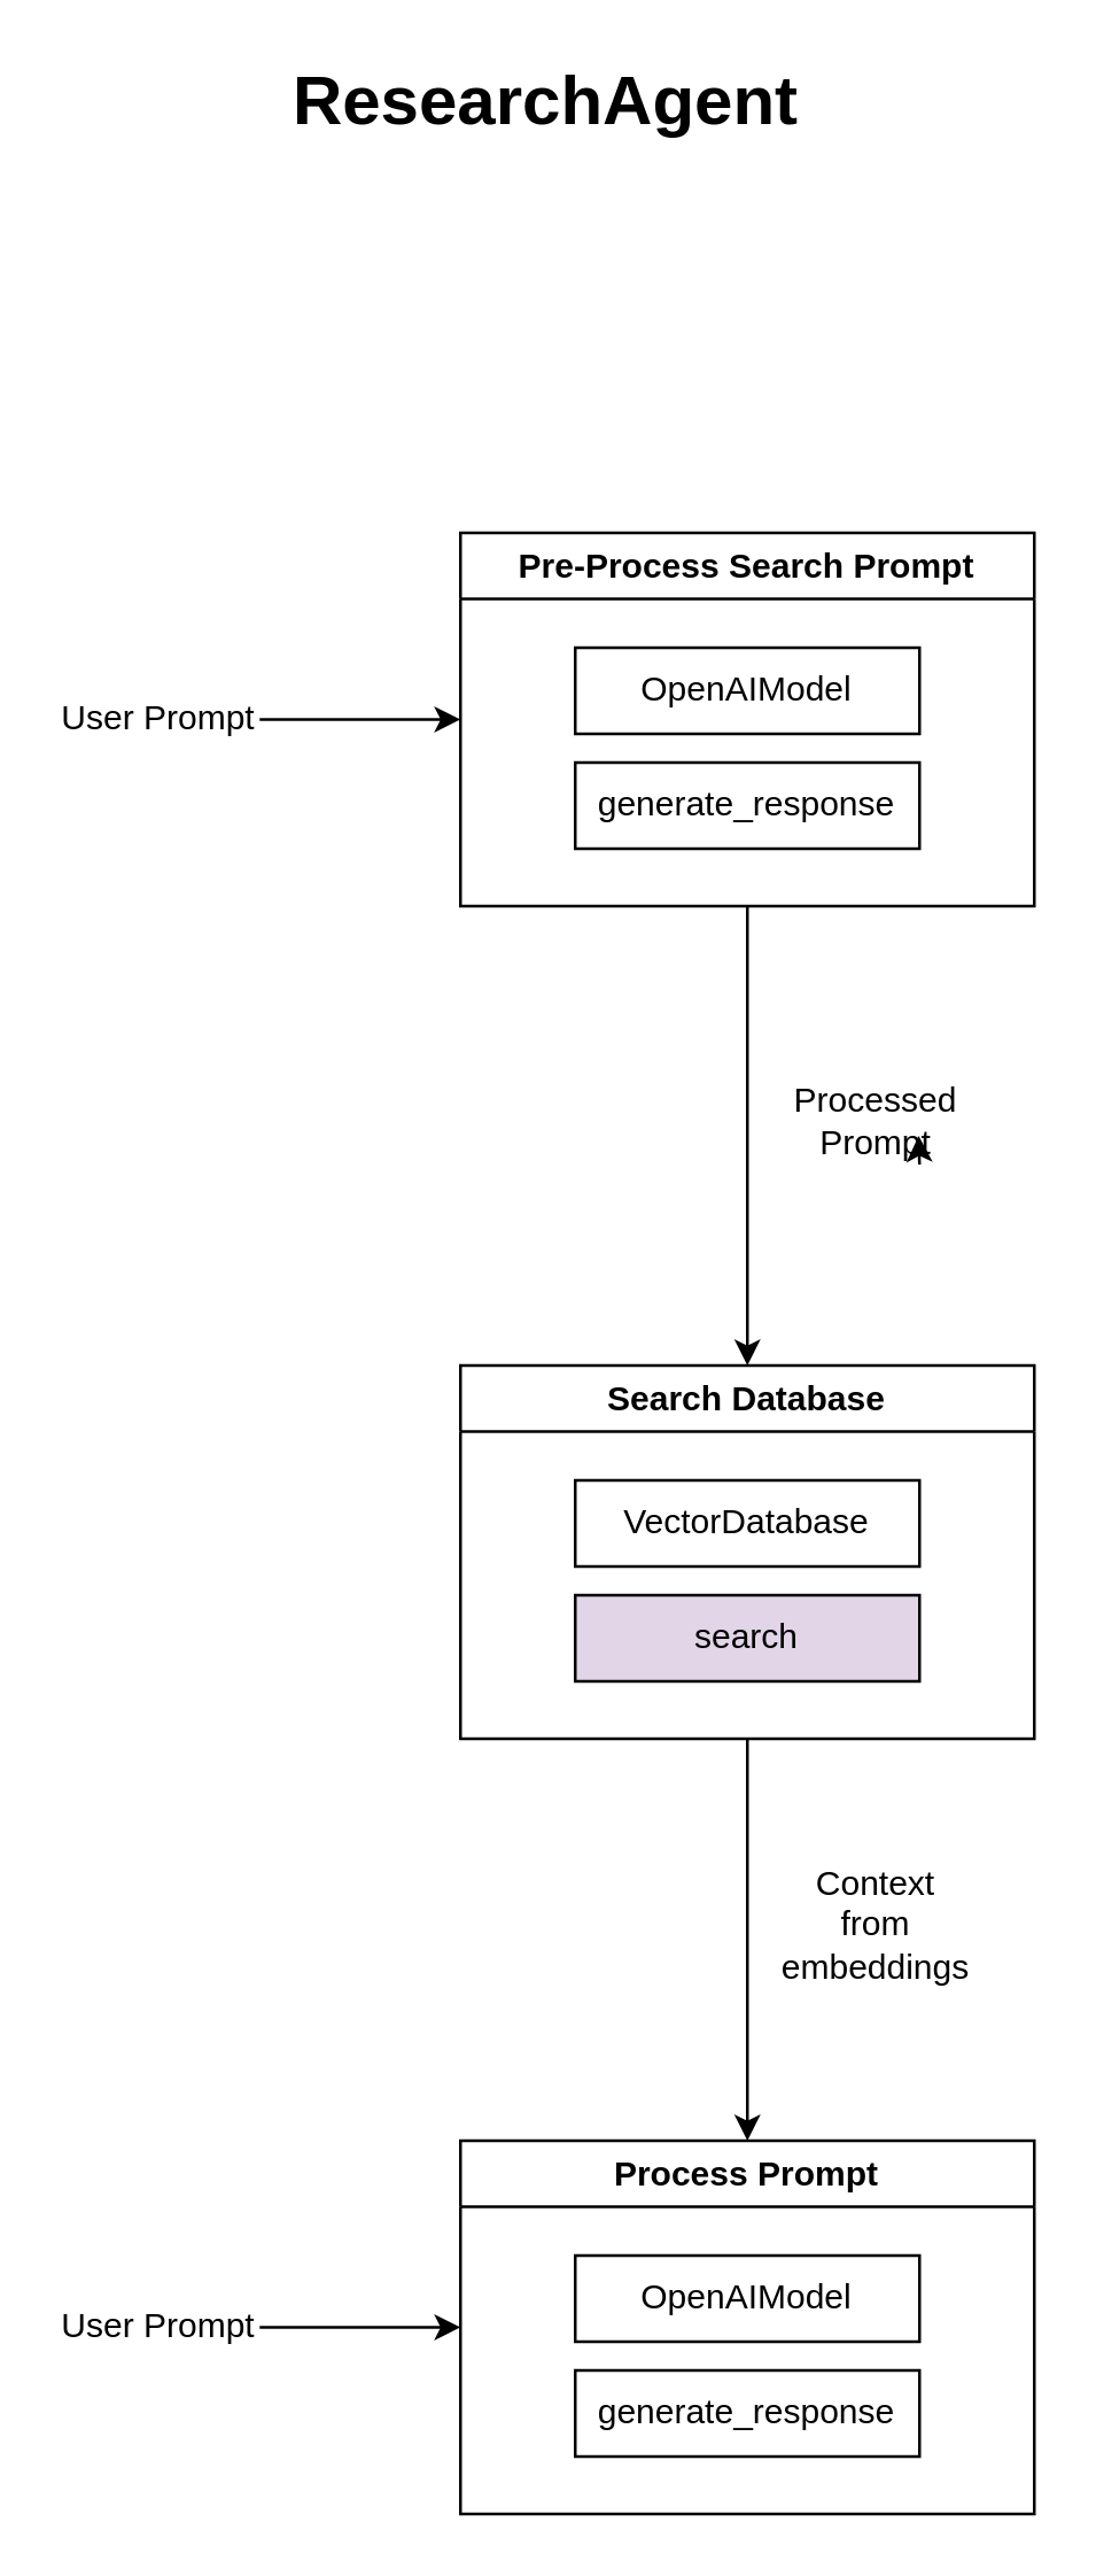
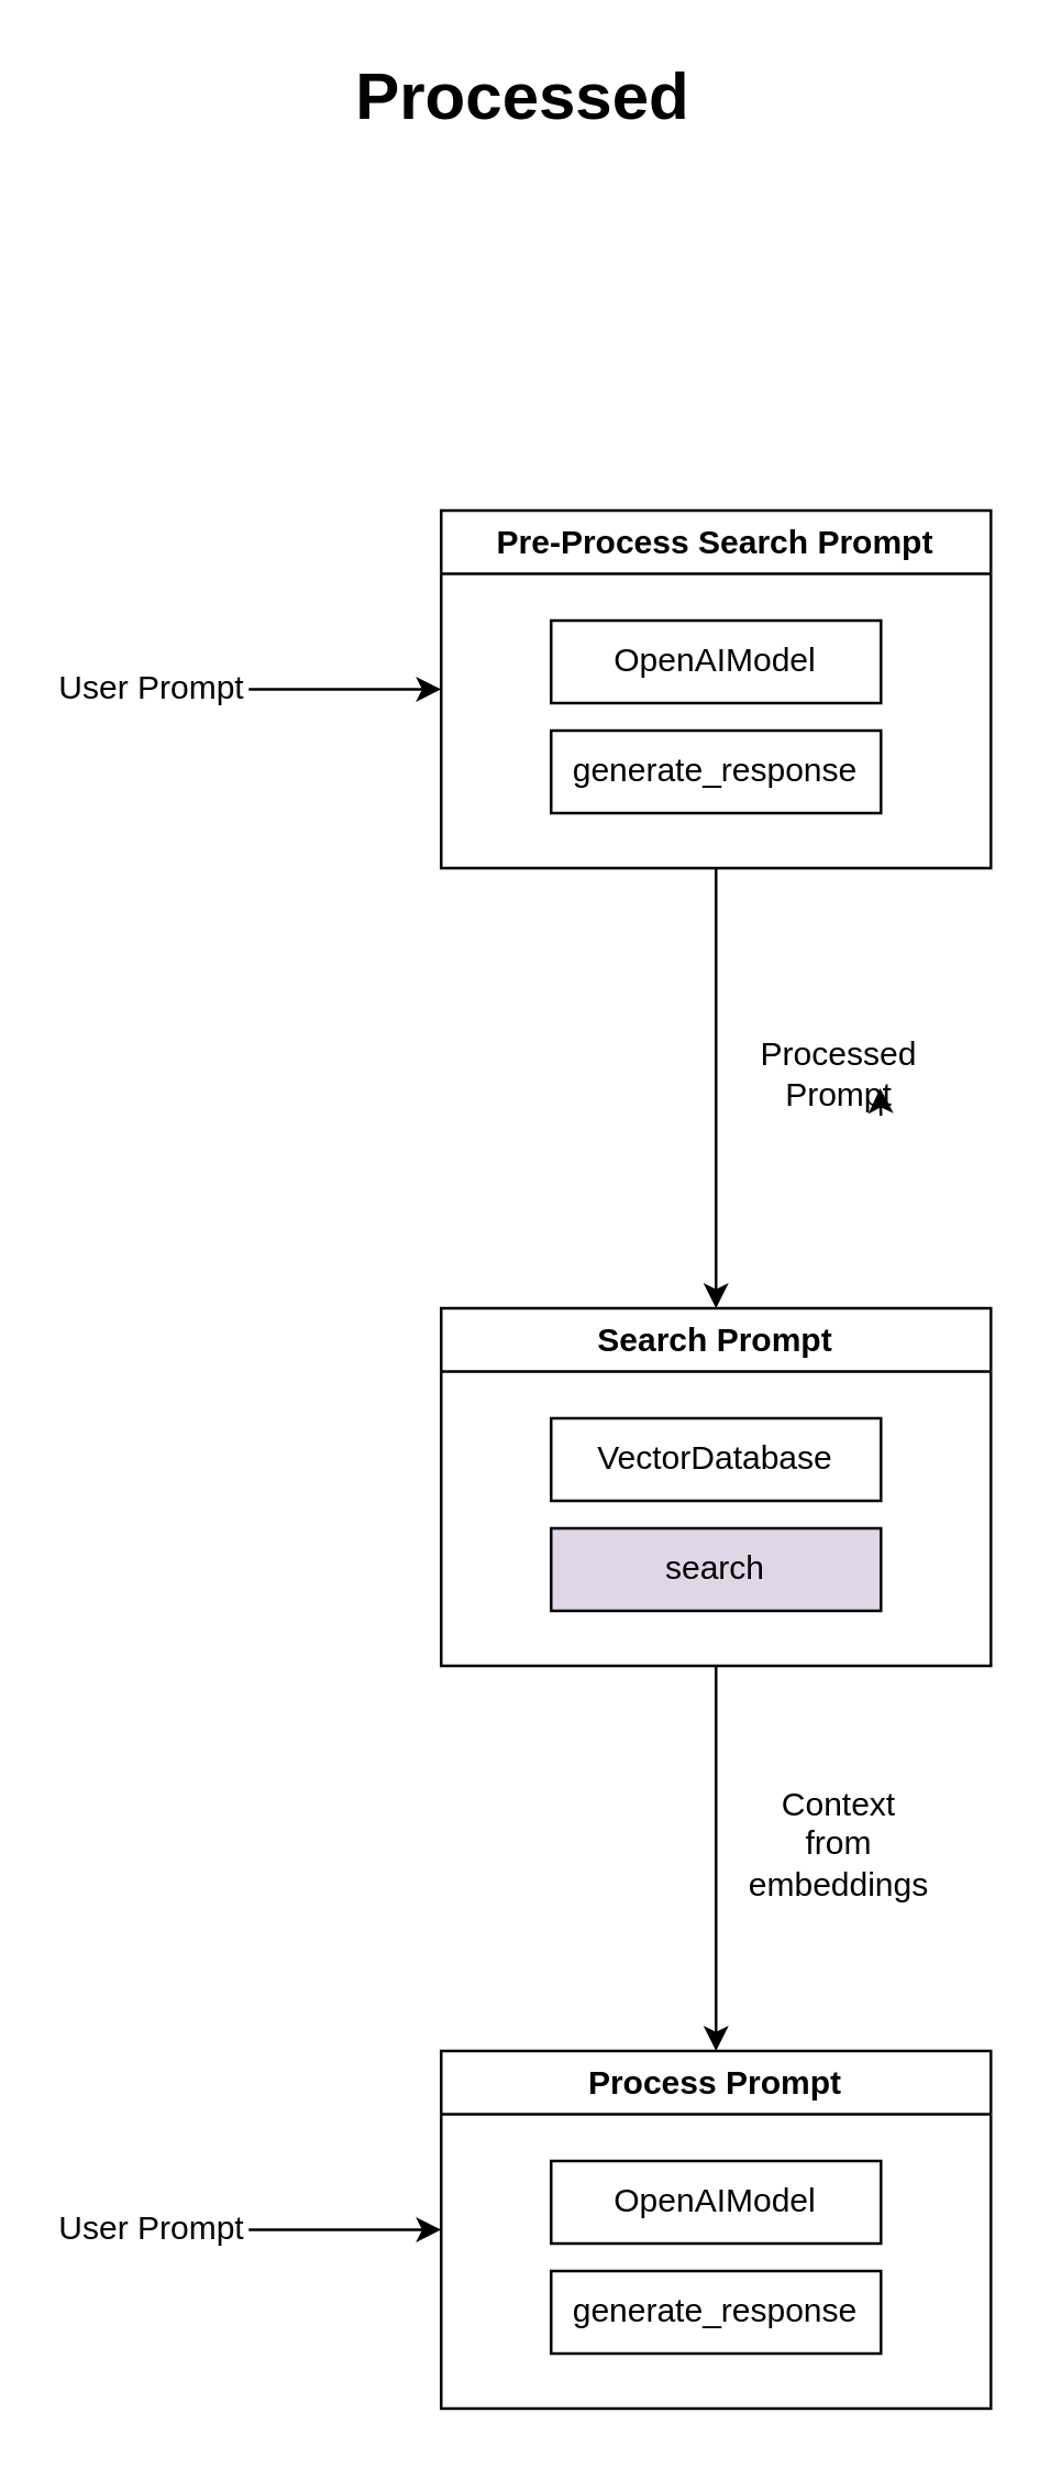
  <mxCell id="0" />
  <mxCell id="1" parent="0" />
  <mxCell id="2" style="edgeStyle=none;html=1;exitX=0.5;exitY=1;exitDx=0;exitDy=0;" parent="1" source="3" target="7" edge="1"><mxGeometry relative="1" as="geometry" /></mxCell>
  <mxCell id="3" value="Pre-Process Search Prompt" style="swimlane;whiteSpace=wrap;html=1;" parent="1" vertex="1"><mxGeometry x="160" y="185" width="200" height="130" as="geometry" /></mxCell>
  <mxCell id="4" value="OpenAIModel" style="rounded=0;whiteSpace=wrap;html=1;align=center;" parent="3" vertex="1"><mxGeometry x="40" y="40" width="120" height="30" as="geometry" /></mxCell>
  <mxCell id="5" value="generate_response" style="rounded=0;whiteSpace=wrap;html=1;align=center;" parent="3" vertex="1"><mxGeometry x="40" y="80" width="120" height="30" as="geometry" /></mxCell>
  <mxCell id="6" style="edgeStyle=none;html=1;" parent="1" source="7" target="10" edge="1"><mxGeometry relative="1" as="geometry" /></mxCell>
- <mxCell id="7" value="Search Database" style="swimlane;whiteSpace=wrap;html=1;" parent="1" vertex="1"><mxGeometry x="160" y="475" width="200" height="130" as="geometry" /></mxCell>
+ <mxCell id="7" value="Search Prompt" style="swimlane;whiteSpace=wrap;html=1;" parent="1" vertex="1"><mxGeometry x="160" y="475" width="200" height="130" as="geometry" /></mxCell>
  <mxCell id="8" value="VectorDatabase" style="rounded=0;whiteSpace=wrap;html=1;align=center;" parent="7" vertex="1"><mxGeometry x="40" y="40" width="120" height="30" as="geometry" /></mxCell>
  <mxCell id="9" value="search" style="rounded=0;whiteSpace=wrap;html=1;align=center;fillColor=#e1d5e7;" parent="7" vertex="1"><mxGeometry x="40" y="80" width="120" height="30" as="geometry" /></mxCell>
  <mxCell id="10" value="Process Prompt" style="swimlane;whiteSpace=wrap;html=1;" parent="1" vertex="1"><mxGeometry x="160" y="745" width="200" height="130" as="geometry" /></mxCell>
  <mxCell id="11" value="OpenAIModel" style="rounded=0;whiteSpace=wrap;html=1;align=center;" parent="10" vertex="1"><mxGeometry x="40" y="40" width="120" height="30" as="geometry" /></mxCell>
  <mxCell id="12" value="generate_response" style="rounded=0;whiteSpace=wrap;html=1;align=center;" parent="10" vertex="1"><mxGeometry x="40" y="80" width="120" height="30" as="geometry" /></mxCell>
  <mxCell id="13" value="Processed Prompt" style="text;html=1;align=center;verticalAlign=middle;whiteSpace=wrap;rounded=0;" parent="1" vertex="1"><mxGeometry x="275" y="375" width="60" height="30" as="geometry" /></mxCell>
  <mxCell id="14" style="edgeStyle=none;html=1;exitX=0.75;exitY=1;exitDx=0;exitDy=0;entryX=0.745;entryY=0.667;entryDx=0;entryDy=0;entryPerimeter=0;" parent="1" source="13" target="13" edge="1"><mxGeometry relative="1" as="geometry" /></mxCell>
  <mxCell id="15" value="Context from embeddings" style="text;html=1;align=center;verticalAlign=middle;whiteSpace=wrap;rounded=0;" parent="1" vertex="1"><mxGeometry x="275" y="655" width="60" height="30" as="geometry" /></mxCell>
  <mxCell id="16" style="edgeStyle=none;html=1;entryX=0;entryY=0.5;entryDx=0;entryDy=0;" parent="1" source="17" target="10" edge="1"><mxGeometry relative="1" as="geometry" /></mxCell>
  <mxCell id="17" value="User Prompt" style="text;html=1;align=center;verticalAlign=middle;whiteSpace=wrap;rounded=0;" parent="1" vertex="1"><mxGeometry x="20" y="795" width="70" height="30" as="geometry" /></mxCell>
  <mxCell id="18" style="edgeStyle=none;html=1;" parent="1" source="19" edge="1"><mxGeometry relative="1" as="geometry"><mxPoint x="160" y="250" as="targetPoint" /></mxGeometry></mxCell>
  <mxCell id="19" value="User Prompt" style="text;html=1;align=center;verticalAlign=middle;whiteSpace=wrap;rounded=0;" parent="1" vertex="1"><mxGeometry x="20" y="235" width="70" height="30" as="geometry" /></mxCell>
- <mxCell id="20" value="&lt;font style=&quot;font-size: 24px;&quot;&gt;&lt;b&gt;ResearchAgent&lt;/b&gt;&lt;/font&gt;" style="text;html=1;align=center;verticalAlign=middle;whiteSpace=wrap;rounded=0;" vertex="1" parent="1"><mxGeometry x="65" y="20" width="250" height="30" as="geometry" /></mxCell>
+ <mxCell id="20" value="&lt;font style=&quot;font-size: 24px;&quot;&gt;&lt;b&gt;Processed&lt;/b&gt;&lt;/font&gt;" style="text;html=1;align=center;verticalAlign=middle;whiteSpace=wrap;rounded=0;" vertex="1" parent="1"><mxGeometry x="65" y="20" width="250" height="30" as="geometry" /></mxCell>
